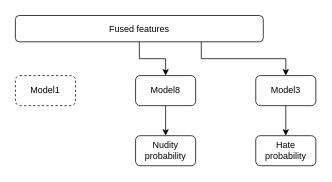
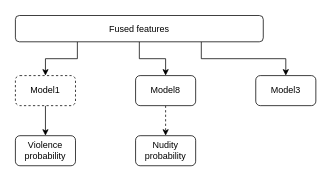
  <mxCell id="0" />
  <mxCell id="1" parent="0" />
  <mxCell id="2" value="Nudity probability" style="rounded=1;whiteSpace=wrap;html=1;" parent="1" vertex="1"><mxGeometry x="180" y="180" width="80" height="40" as="geometry" /></mxCell>
+ <mxCell id="3" style="edgeStyle=orthogonalEdgeStyle;rounded=0;orthogonalLoop=1;jettySize=auto;html=1;exitX=0.5;exitY=1;exitDx=0;exitDy=0;entryX=0.5;entryY=0;entryDx=0;entryDy=0;" parent="1" source="4" target="13" edge="1"><mxGeometry relative="1" as="geometry" /></mxCell>
  <mxCell id="4" value="Model1" style="rounded=1;whiteSpace=wrap;html=1;dashed=1;" parent="1" vertex="1"><mxGeometry x="20" y="100" width="80" height="40" as="geometry" /></mxCell>
  <mxCell id="5" style="edgeStyle=orthogonalEdgeStyle;rounded=0;orthogonalLoop=1;jettySize=auto;html=1;exitX=0.5;exitY=1;exitDx=0;exitDy=0;entryX=0.5;entryY=0;entryDx=0;entryDy=0;" parent="1" source="8" target="10" edge="1"><mxGeometry relative="1" as="geometry" /></mxCell>
+ <mxCell id="6" style="edgeStyle=orthogonalEdgeStyle;rounded=0;orthogonalLoop=1;jettySize=auto;html=1;exitX=0.25;exitY=1;exitDx=0;exitDy=0;entryX=0.5;entryY=0;entryDx=0;entryDy=0;" edge="1" parent="1" source="8" target="4"><mxGeometry relative="1" as="geometry" /></mxCell>
  <mxCell id="7" style="edgeStyle=orthogonalEdgeStyle;rounded=0;orthogonalLoop=1;jettySize=auto;html=1;exitX=0.75;exitY=1;exitDx=0;exitDy=0;entryX=0.5;entryY=0;entryDx=0;entryDy=0;" edge="1" parent="1" source="8" target="12"><mxGeometry relative="1" as="geometry" /></mxCell>
  <mxCell id="8" value="Fused features" style="rounded=1;whiteSpace=wrap;html=1;" parent="1" vertex="1"><mxGeometry x="20" y="20" width="330" height="35" as="geometry" /></mxCell>
- <mxCell id="9" style="edgeStyle=orthogonalEdgeStyle;rounded=0;orthogonalLoop=1;jettySize=auto;html=1;exitX=0.5;exitY=1;exitDx=0;exitDy=0;entryX=0.5;entryY=0;entryDx=0;entryDy=0;" parent="1" source="10" target="2" edge="1"><mxGeometry relative="1" as="geometry" /></mxCell>
+ <mxCell id="9" style="edgeStyle=orthogonalEdgeStyle;rounded=0;orthogonalLoop=1;jettySize=auto;html=1;exitX=0.5;exitY=1;exitDx=0;exitDy=0;entryX=0.5;entryY=0;entryDx=0;entryDy=0;dashed=1;" parent="1" source="10" target="2" edge="1"><mxGeometry relative="1" as="geometry" /></mxCell>
  <mxCell id="10" value="Model8" style="rounded=1;whiteSpace=wrap;html=1;" parent="1" vertex="1"><mxGeometry x="180" y="100" width="80" height="40" as="geometry" /></mxCell>
- <mxCell id="11" style="edgeStyle=orthogonalEdgeStyle;rounded=0;orthogonalLoop=1;jettySize=auto;html=1;exitX=0.5;exitY=1;exitDx=0;exitDy=0;entryX=0.5;entryY=0;entryDx=0;entryDy=0;" parent="1" source="12" target="14" edge="1"><mxGeometry relative="1" as="geometry" /></mxCell>
  <mxCell id="12" value="Model3" style="rounded=1;whiteSpace=wrap;html=1;" parent="1" vertex="1"><mxGeometry x="340" y="100" width="80" height="40" as="geometry" /></mxCell>
- <mxCell id="14" value="Hate probability" style="rounded=1;whiteSpace=wrap;html=1;" parent="1" vertex="1"><mxGeometry x="340" y="180" width="80" height="40" as="geometry" /></mxCell>
+ <mxCell id="13" value="Violence probability" style="rounded=1;whiteSpace=wrap;html=1;" parent="1" vertex="1"><mxGeometry x="20" y="180" width="80" height="40" as="geometry" /></mxCell>
